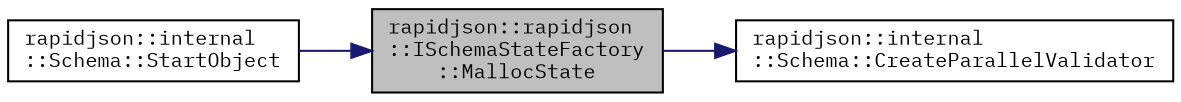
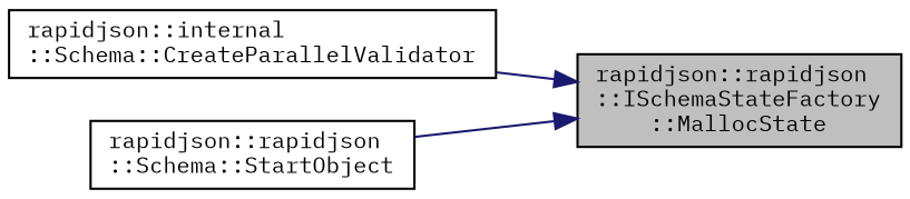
  digraph {
    fontname="IBM Plex Mono"
    rankdir=RL
    node [color=black fillcolor=white fontname="IBM Plex Mono" fontsize=10 shape=record style=filled]
    edge [color=midnightblue dir=back fontname="IBM Plex Mono" fontsize=10 labelfontname=Helvetica labelfontsize=10 style=solid]
    n1 [fillcolor=grey75 fontcolor=black height=0.2 label="rapidjson::rapidjson\l::ISchemaStateFactory\l::MallocState" width=0.4]
    n2 [height=0.2 label="rapidjson::internal\l::Schema::CreateParallelValidator" width=0.4]
-   n3 [height=0.2 label="rapidjson::internal\l::Schema::StartObject" width=0.4]
-   n2 -> n1
+   n3 [height=0.2 label="rapidjson::rapidjson\l::Schema::StartObject" width=0.4]
+   n1 -> n2
    n1 -> n3
  }
